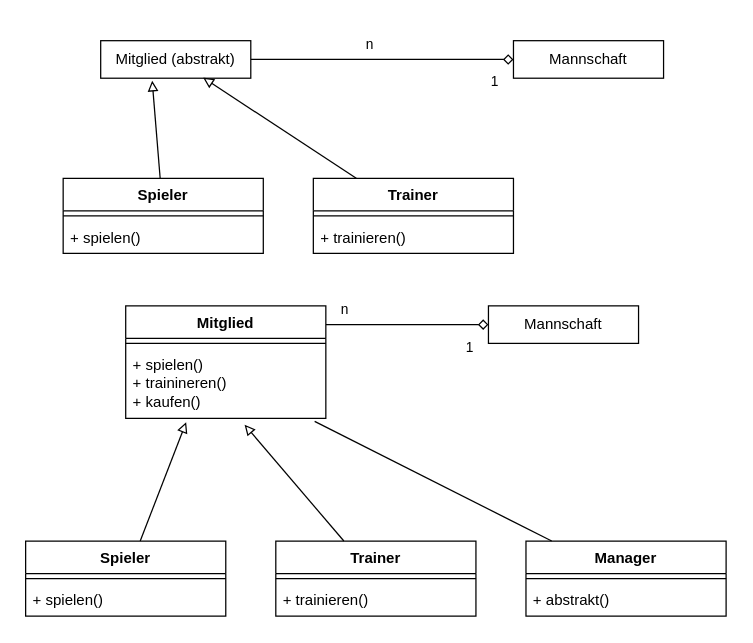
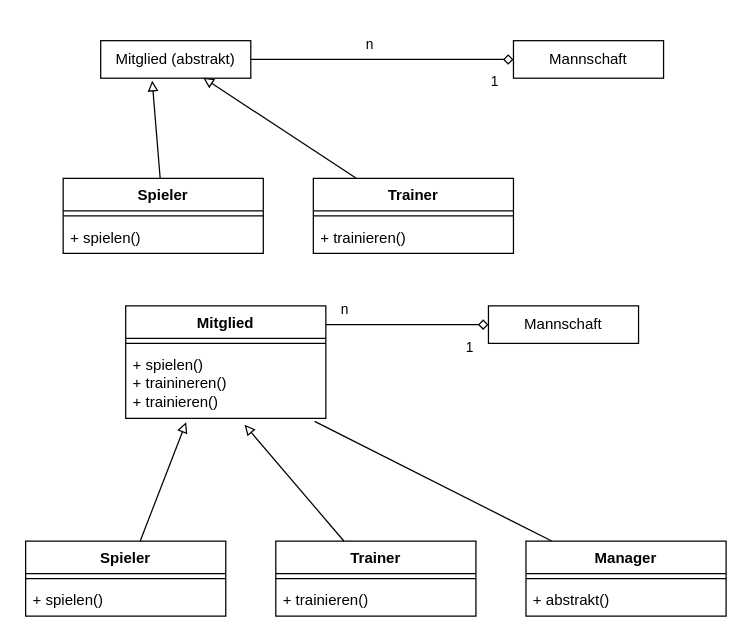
  <mxCell id="0" />
  <mxCell id="1" parent="0" />
  <mxCell id="2" value="Mannschaft" style="rounded=0;whiteSpace=wrap;html=1;" parent="1" vertex="1"><mxGeometry x="410" y="32" width="120" height="30" as="geometry" /></mxCell>
  <mxCell id="3" value="Spieler" style="swimlane;fontStyle=1;align=center;verticalAlign=top;childLayout=stackLayout;horizontal=1;startSize=26;horizontalStack=0;resizeParent=1;resizeParentMax=0;resizeLast=0;collapsible=1;marginBottom=0;whiteSpace=wrap;html=1;" parent="1" vertex="1"><mxGeometry x="50" y="142" width="160" height="60" as="geometry" /></mxCell>
  <mxCell id="4" value="" style="line;strokeWidth=1;fillColor=none;align=left;verticalAlign=middle;spacingTop=-1;spacingLeft=3;spacingRight=3;rotatable=0;labelPosition=right;points=[];portConstraint=eastwest;strokeColor=inherit;" parent="3" vertex="1"><mxGeometry y="26" width="160" height="8" as="geometry" /></mxCell>
  <mxCell id="5" value="+ spielen()" style="text;strokeColor=none;fillColor=none;align=left;verticalAlign=top;spacingLeft=4;spacingRight=4;overflow=hidden;rotatable=0;points=[[0,0.5],[1,0.5]];portConstraint=eastwest;whiteSpace=wrap;html=1;" parent="3" vertex="1"><mxGeometry y="34" width="160" height="26" as="geometry" /></mxCell>
  <mxCell id="6" value="Trainer" style="swimlane;fontStyle=1;align=center;verticalAlign=top;childLayout=stackLayout;horizontal=1;startSize=26;horizontalStack=0;resizeParent=1;resizeParentMax=0;resizeLast=0;collapsible=1;marginBottom=0;whiteSpace=wrap;html=1;" parent="1" vertex="1"><mxGeometry x="250" y="142" width="160" height="60" as="geometry" /></mxCell>
  <mxCell id="7" value="" style="line;strokeWidth=1;fillColor=none;align=left;verticalAlign=middle;spacingTop=-1;spacingLeft=3;spacingRight=3;rotatable=0;labelPosition=right;points=[];portConstraint=eastwest;strokeColor=inherit;" parent="6" vertex="1"><mxGeometry y="26" width="160" height="8" as="geometry" /></mxCell>
  <mxCell id="8" value="+ trainieren()" style="text;strokeColor=none;fillColor=none;align=left;verticalAlign=top;spacingLeft=4;spacingRight=4;overflow=hidden;rotatable=0;points=[[0,0.5],[1,0.5]];portConstraint=eastwest;whiteSpace=wrap;html=1;" parent="6" vertex="1"><mxGeometry y="34" width="160" height="26" as="geometry" /></mxCell>
  <mxCell id="9" style="edgeStyle=none;shape=connector;rounded=0;orthogonalLoop=1;jettySize=auto;html=1;entryX=0;entryY=0.5;entryDx=0;entryDy=0;strokeColor=default;align=center;verticalAlign=middle;fontFamily=Helvetica;fontSize=11;fontColor=default;labelBackgroundColor=default;endArrow=diamond;endFill=0;" parent="1" source="10" target="2" edge="1"><mxGeometry relative="1" as="geometry" /></mxCell>
  <mxCell id="10" value="Mitglied (abstrakt)" style="rounded=0;whiteSpace=wrap;html=1;" parent="1" vertex="1"><mxGeometry x="80" y="32" width="120" height="30" as="geometry" /></mxCell>
  <mxCell id="11" style="rounded=0;orthogonalLoop=1;jettySize=auto;html=1;entryX=0.343;entryY=1.067;entryDx=0;entryDy=0;entryPerimeter=0;endArrow=block;endFill=0;" parent="1" source="3" target="10" edge="1"><mxGeometry relative="1" as="geometry" /></mxCell>
  <mxCell id="12" style="edgeStyle=none;shape=connector;rounded=0;orthogonalLoop=1;jettySize=auto;html=1;entryX=0.683;entryY=0.987;entryDx=0;entryDy=0;entryPerimeter=0;strokeColor=default;align=center;verticalAlign=middle;fontFamily=Helvetica;fontSize=11;fontColor=default;labelBackgroundColor=default;endArrow=block;endFill=0;" parent="1" source="6" target="10" edge="1"><mxGeometry relative="1" as="geometry" /></mxCell>
  <mxCell id="13" value="n" style="text;html=1;align=center;verticalAlign=middle;resizable=0;points=[];autosize=1;strokeColor=none;fillColor=none;fontFamily=Helvetica;fontSize=11;fontColor=default;labelBackgroundColor=default;" parent="1" vertex="1"><mxGeometry x="280" y="20" width="30" height="30" as="geometry" /></mxCell>
  <mxCell id="14" value="1" style="text;html=1;align=center;verticalAlign=middle;resizable=0;points=[];autosize=1;strokeColor=none;fillColor=none;fontFamily=Helvetica;fontSize=11;fontColor=default;labelBackgroundColor=default;" parent="1" vertex="1"><mxGeometry x="380" y="50" width="30" height="30" as="geometry" /></mxCell>
  <mxCell id="15" value="Mannschaft" style="rounded=0;whiteSpace=wrap;html=1;" vertex="1" parent="1"><mxGeometry x="390" y="244" width="120" height="30" as="geometry" /></mxCell>
  <mxCell id="16" value="Spieler" style="swimlane;fontStyle=1;align=center;verticalAlign=top;childLayout=stackLayout;horizontal=1;startSize=26;horizontalStack=0;resizeParent=1;resizeParentMax=0;resizeLast=0;collapsible=1;marginBottom=0;whiteSpace=wrap;html=1;" vertex="1" parent="1"><mxGeometry x="20" y="432" width="160" height="60" as="geometry" /></mxCell>
  <mxCell id="17" value="" style="line;strokeWidth=1;fillColor=none;align=left;verticalAlign=middle;spacingTop=-1;spacingLeft=3;spacingRight=3;rotatable=0;labelPosition=right;points=[];portConstraint=eastwest;strokeColor=inherit;" vertex="1" parent="16"><mxGeometry y="26" width="160" height="8" as="geometry" /></mxCell>
  <mxCell id="18" value="+ spielen()" style="text;strokeColor=none;fillColor=none;align=left;verticalAlign=top;spacingLeft=4;spacingRight=4;overflow=hidden;rotatable=0;points=[[0,0.5],[1,0.5]];portConstraint=eastwest;whiteSpace=wrap;html=1;" vertex="1" parent="16"><mxGeometry y="34" width="160" height="26" as="geometry" /></mxCell>
  <mxCell id="19" value="Trainer" style="swimlane;fontStyle=1;align=center;verticalAlign=top;childLayout=stackLayout;horizontal=1;startSize=26;horizontalStack=0;resizeParent=1;resizeParentMax=0;resizeLast=0;collapsible=1;marginBottom=0;whiteSpace=wrap;html=1;" vertex="1" parent="1"><mxGeometry x="220" y="432" width="160" height="60" as="geometry" /></mxCell>
  <mxCell id="20" value="" style="line;strokeWidth=1;fillColor=none;align=left;verticalAlign=middle;spacingTop=-1;spacingLeft=3;spacingRight=3;rotatable=0;labelPosition=right;points=[];portConstraint=eastwest;strokeColor=inherit;" vertex="1" parent="19"><mxGeometry y="26" width="160" height="8" as="geometry" /></mxCell>
  <mxCell id="21" value="+ trainieren()" style="text;strokeColor=none;fillColor=none;align=left;verticalAlign=top;spacingLeft=4;spacingRight=4;overflow=hidden;rotatable=0;points=[[0,0.5],[1,0.5]];portConstraint=eastwest;whiteSpace=wrap;html=1;" vertex="1" parent="19"><mxGeometry y="34" width="160" height="26" as="geometry" /></mxCell>
  <mxCell id="22" style="edgeStyle=none;shape=connector;rounded=0;orthogonalLoop=1;jettySize=auto;html=1;entryX=0;entryY=0.5;entryDx=0;entryDy=0;strokeColor=default;align=center;verticalAlign=middle;fontFamily=Helvetica;fontSize=11;fontColor=default;labelBackgroundColor=default;endArrow=diamond;endFill=0;" edge="1" parent="1" target="15"><mxGeometry relative="1" as="geometry"><mxPoint x="260" y="259" as="sourcePoint" /></mxGeometry></mxCell>
  <mxCell id="23" style="rounded=0;orthogonalLoop=1;jettySize=auto;html=1;entryX=0.302;entryY=1.054;entryDx=0;entryDy=0;entryPerimeter=0;endArrow=block;endFill=0;" edge="1" parent="1" source="16" target="32"><mxGeometry relative="1" as="geometry"><mxPoint x="181.16" y="276.01" as="targetPoint" /></mxGeometry></mxCell>
  <mxCell id="24" style="edgeStyle=none;shape=connector;rounded=0;orthogonalLoop=1;jettySize=auto;html=1;entryX=0.594;entryY=1.089;entryDx=0;entryDy=0;entryPerimeter=0;strokeColor=default;align=center;verticalAlign=middle;fontFamily=Helvetica;fontSize=11;fontColor=default;labelBackgroundColor=default;endArrow=block;endFill=0;" edge="1" parent="1" source="19" target="32"><mxGeometry relative="1" as="geometry"><mxPoint x="221.96" y="273.61" as="targetPoint" /></mxGeometry></mxCell>
  <mxCell id="25" value="n" style="text;html=1;align=center;verticalAlign=middle;resizable=0;points=[];autosize=1;strokeColor=none;fillColor=none;fontFamily=Helvetica;fontSize=11;fontColor=default;labelBackgroundColor=default;" vertex="1" parent="1"><mxGeometry x="260" y="232" width="30" height="30" as="geometry" /></mxCell>
  <mxCell id="26" value="1" style="text;html=1;align=center;verticalAlign=middle;resizable=0;points=[];autosize=1;strokeColor=none;fillColor=none;fontFamily=Helvetica;fontSize=11;fontColor=default;labelBackgroundColor=default;" vertex="1" parent="1"><mxGeometry x="360" y="262" width="30" height="30" as="geometry" /></mxCell>
  <mxCell id="27" value="Manager" style="swimlane;fontStyle=1;align=center;verticalAlign=top;childLayout=stackLayout;horizontal=1;startSize=26;horizontalStack=0;resizeParent=1;resizeParentMax=0;resizeLast=0;collapsible=1;marginBottom=0;whiteSpace=wrap;html=1;" vertex="1" parent="1"><mxGeometry x="420" y="432" width="160" height="60" as="geometry" /></mxCell>
  <mxCell id="28" value="" style="line;strokeWidth=1;fillColor=none;align=left;verticalAlign=middle;spacingTop=-1;spacingLeft=3;spacingRight=3;rotatable=0;labelPosition=right;points=[];portConstraint=eastwest;strokeColor=inherit;" vertex="1" parent="27"><mxGeometry y="26" width="160" height="8" as="geometry" /></mxCell>
  <mxCell id="29" value="+ abstrakt()" style="text;strokeColor=none;fillColor=none;align=left;verticalAlign=top;spacingLeft=4;spacingRight=4;overflow=hidden;rotatable=0;points=[[0,0.5],[1,0.5]];portConstraint=eastwest;whiteSpace=wrap;html=1;" vertex="1" parent="27"><mxGeometry y="34" width="160" height="26" as="geometry" /></mxCell>
  <mxCell id="30" value="Mitglied" style="swimlane;fontStyle=1;align=center;verticalAlign=top;childLayout=stackLayout;horizontal=1;startSize=26;horizontalStack=0;resizeParent=1;resizeParentMax=0;resizeLast=0;collapsible=1;marginBottom=0;whiteSpace=wrap;html=1;" vertex="1" parent="1"><mxGeometry x="100" y="244" width="160" height="90" as="geometry" /></mxCell>
  <mxCell id="31" value="" style="line;strokeWidth=1;fillColor=none;align=left;verticalAlign=middle;spacingTop=-1;spacingLeft=3;spacingRight=3;rotatable=0;labelPosition=right;points=[];portConstraint=eastwest;strokeColor=inherit;" vertex="1" parent="30"><mxGeometry y="26" width="160" height="8" as="geometry" /></mxCell>
- <mxCell id="32" value="+ spielen()&lt;br&gt;+ trainineren()&lt;br&gt;+ kaufen()" style="text;strokeColor=none;fillColor=none;align=left;verticalAlign=top;spacingLeft=4;spacingRight=4;overflow=hidden;rotatable=0;points=[[0,0.5],[1,0.5]];portConstraint=eastwest;whiteSpace=wrap;html=1;" vertex="1" parent="30"><mxGeometry y="34" width="160" height="56" as="geometry" /></mxCell>
+ <mxCell id="32" value="+ spielen()&lt;br&gt;+ trainineren()&lt;br&gt;+ trainieren()" style="text;strokeColor=none;fillColor=none;align=left;verticalAlign=top;spacingLeft=4;spacingRight=4;overflow=hidden;rotatable=0;points=[[0,0.5],[1,0.5]];portConstraint=eastwest;whiteSpace=wrap;html=1;" vertex="1" parent="30"><mxGeometry y="34" width="160" height="56" as="geometry" /></mxCell>
  <mxCell id="33" style="rounded=0;hachureGap=4;orthogonalLoop=1;jettySize=auto;html=1;entryX=0.944;entryY=1.042;entryDx=0;entryDy=0;entryPerimeter=0;fontFamily=Helvetica;fontSource=https%3A%2F%2Ffonts.googleapis.com%2Fcss%3Ffamily%3DArchitects%2BDaughter;fontSize=11;endArrow=none;endFill=0;" edge="1" parent="1" source="27" target="32"><mxGeometry relative="1" as="geometry" /></mxCell>
